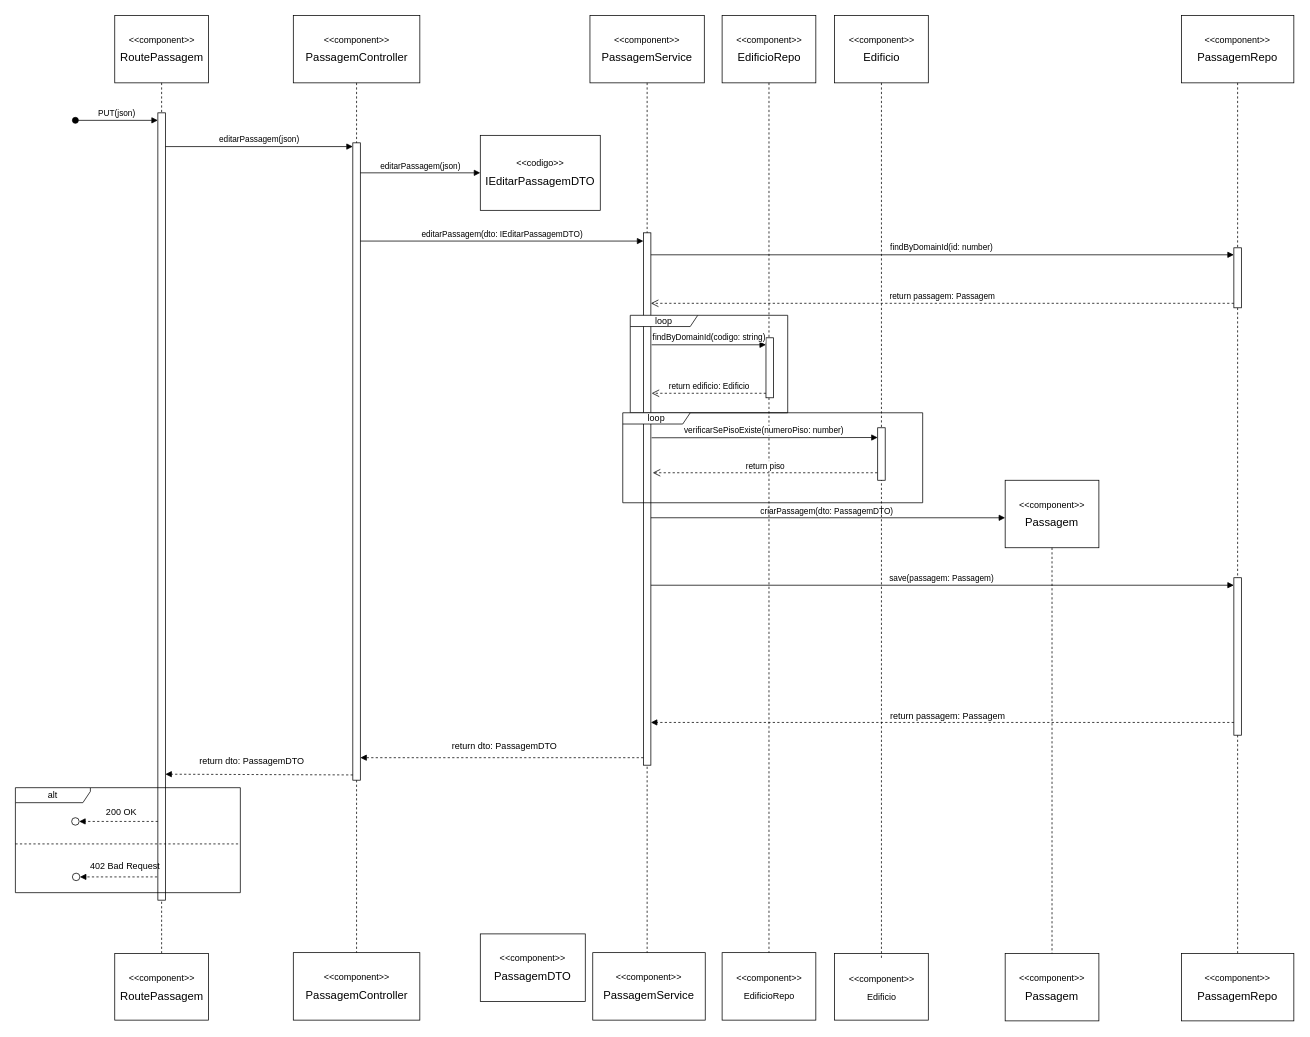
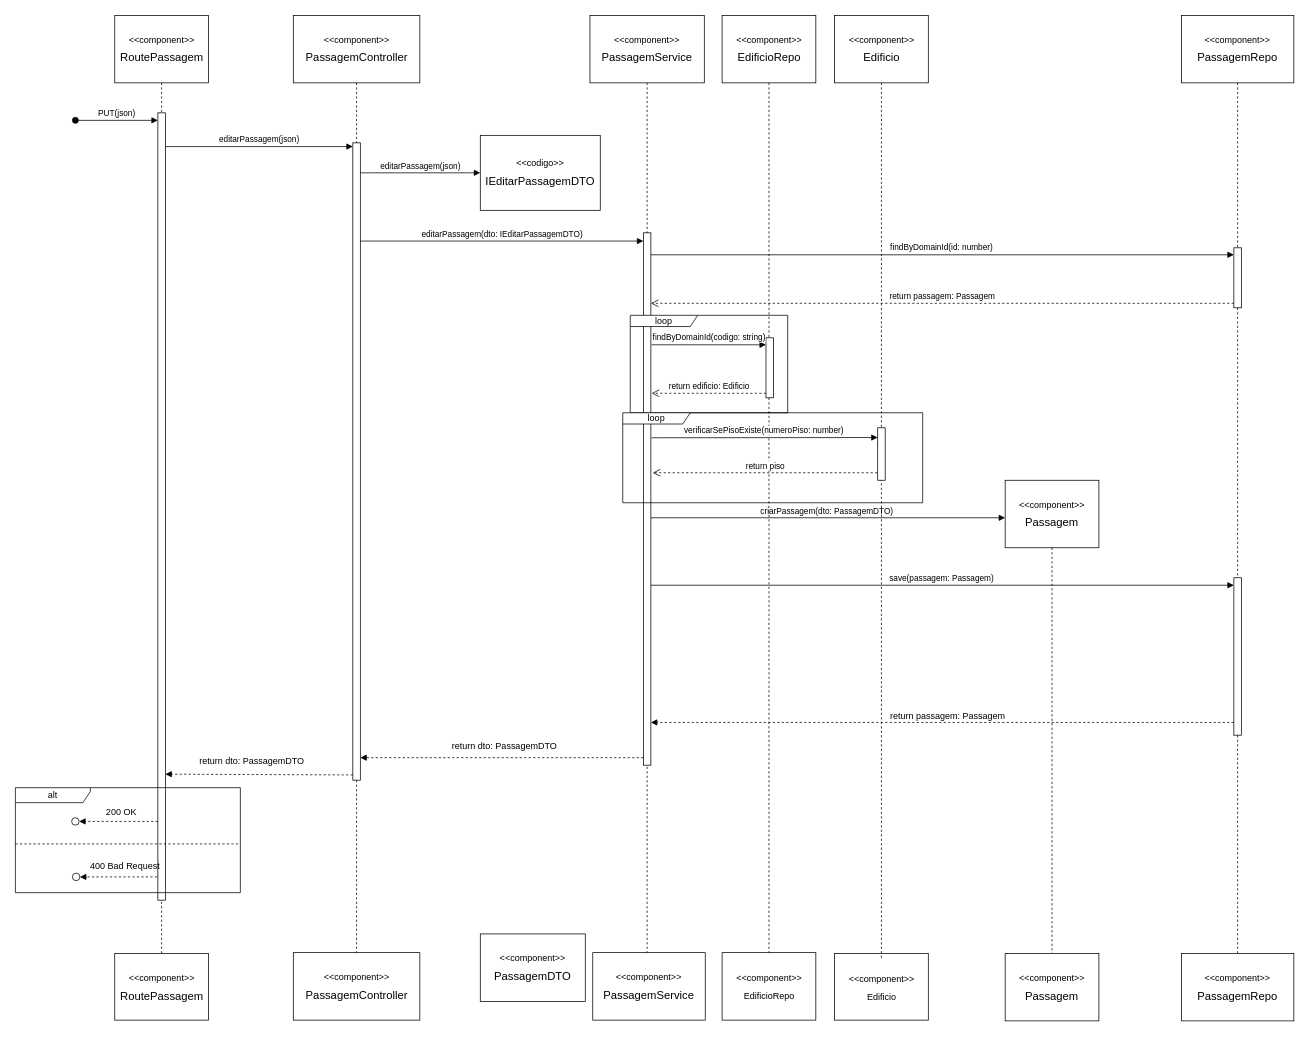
  <mxCell id="0" />
  <mxCell id="1" parent="0" />
  <mxCell id="2" value="&lt;p style=&quot;line-height: 100%;&quot;&gt;&amp;lt;&amp;lt;component&amp;gt;&amp;gt;&lt;/p&gt;&lt;p style=&quot;line-height: 100%;&quot;&gt;&lt;span style=&quot;font-size: 15px;&quot;&gt;PassagemController&lt;/span&gt;&lt;/p&gt;" style="shape=umlLifeline;perimeter=lifelinePerimeter;whiteSpace=wrap;html=1;container=1;dropTarget=0;collapsible=0;recursiveResize=0;outlineConnect=0;portConstraint=eastwest;newEdgeStyle={&quot;curved&quot;:0,&quot;rounded&quot;:0};size=90;" vertex="1" parent="1"><mxGeometry x="390.63" width="168.75" height="1300" as="geometry" y="20" /></mxCell>
  <mxCell id="3" value="&lt;p style=&quot;line-height: 100%;&quot;&gt;&amp;lt;&amp;lt;component&amp;gt;&amp;gt;&lt;/p&gt;&lt;p style=&quot;line-height: 100%;&quot;&gt;&lt;span style=&quot;font-size: 15px;&quot;&gt;RoutePassagem&lt;/span&gt;&lt;/p&gt;" style="shape=umlLifeline;perimeter=lifelinePerimeter;whiteSpace=wrap;html=1;container=1;dropTarget=0;collapsible=0;recursiveResize=0;outlineConnect=0;portConstraint=eastwest;newEdgeStyle={&quot;curved&quot;:0,&quot;rounded&quot;:0};size=90;" vertex="1" parent="1"><mxGeometry x="152.5" width="125" height="1280" as="geometry" y="20" /></mxCell>
  <mxCell id="4" value="" style="html=1;points=[[0,0,0,0,5],[0,1,0,0,-5],[1,0,0,0,5],[1,1,0,0,-5]];perimeter=orthogonalPerimeter;outlineConnect=0;targetShapes=umlLifeline;portConstraint=eastwest;newEdgeStyle={&quot;curved&quot;:0,&quot;rounded&quot;:0};" vertex="1" parent="1"><mxGeometry x="210" y="150" width="10" height="1050" as="geometry" /></mxCell>
  <mxCell id="5" value="" style="html=1;points=[[0,0,0,0,5],[0,1,0,0,-5],[1,0,0,0,5],[1,1,0,0,-5]];perimeter=orthogonalPerimeter;outlineConnect=0;targetShapes=umlLifeline;portConstraint=eastwest;newEdgeStyle={&quot;curved&quot;:0,&quot;rounded&quot;:0};" vertex="1" parent="1"><mxGeometry x="470" y="190" width="10" height="850" as="geometry" /></mxCell>
  <mxCell id="6" value="&lt;p style=&quot;line-height: 100%;&quot;&gt;&amp;lt;&amp;lt;component&amp;gt;&amp;gt;&lt;br&gt;&lt;/p&gt;&lt;p style=&quot;line-height: 100%;&quot;&gt;&lt;span style=&quot;font-size: 15px;&quot;&gt;PassagemService&lt;/span&gt;&lt;/p&gt;" style="shape=umlLifeline;perimeter=lifelinePerimeter;whiteSpace=wrap;html=1;container=1;dropTarget=0;collapsible=0;recursiveResize=0;outlineConnect=0;portConstraint=eastwest;newEdgeStyle={&quot;curved&quot;:0,&quot;rounded&quot;:0};size=90;" vertex="1" parent="1"><mxGeometry x="786.25" width="152.5" height="1260" as="geometry" y="20" /></mxCell>
  <mxCell id="7" value="&lt;p style=&quot;line-height: 100%;&quot;&gt;&amp;lt;&amp;lt;codigo&amp;gt;&amp;gt;&lt;br&gt;&lt;/p&gt;&lt;p style=&quot;line-height: 100%;&quot;&gt;&lt;span style=&quot;font-size: 15px;&quot;&gt;IEditarPassagemDTO&lt;/span&gt;&lt;/p&gt;" style="shape=umlLifeline;perimeter=lifelinePerimeter;whiteSpace=wrap;html=1;container=1;dropTarget=0;collapsible=0;recursiveResize=0;outlineConnect=0;portConstraint=eastwest;newEdgeStyle={&quot;curved&quot;:0,&quot;rounded&quot;:0};size=100;" vertex="1" parent="1"><mxGeometry x="640" y="180" width="160" height="100" as="geometry" /></mxCell>
  <mxCell id="8" value="&lt;p style=&quot;line-height: 100%;&quot;&gt;&amp;lt;&amp;lt;component&amp;gt;&amp;gt;&lt;br&gt;&lt;/p&gt;&lt;p style=&quot;line-height: 100%;&quot;&gt;&lt;span style=&quot;font-size: 15px;&quot;&gt;PassagemRepo&lt;/span&gt;&lt;/p&gt;" style="shape=umlLifeline;perimeter=lifelinePerimeter;whiteSpace=wrap;html=1;container=1;dropTarget=0;collapsible=0;recursiveResize=0;outlineConnect=0;portConstraint=eastwest;newEdgeStyle={&quot;curved&quot;:0,&quot;rounded&quot;:0};size=90;" vertex="1" parent="1"><mxGeometry x="1575" width="150" height="1280" as="geometry" y="20" /></mxCell>
  <mxCell id="9" value="" style="html=1;points=[[0,0,0,0,5],[0,1,0,0,-5],[1,0,0,0,5],[1,1,0,0,-5]];perimeter=orthogonalPerimeter;outlineConnect=0;targetShapes=umlLifeline;portConstraint=eastwest;newEdgeStyle={&quot;curved&quot;:0,&quot;rounded&quot;:0};" vertex="1" parent="8"><mxGeometry x="70" y="310" width="10" height="80" as="geometry" /></mxCell>
  <mxCell id="10" value="&lt;p style=&quot;line-height: 100%;&quot;&gt;&amp;lt;&amp;lt;component&amp;gt;&amp;gt;&lt;br&gt;&lt;/p&gt;&lt;p style=&quot;line-height: 100%;&quot;&gt;&lt;span style=&quot;font-size: 15px;&quot;&gt;Passagem&lt;/span&gt;&lt;/p&gt;" style="shape=umlLifeline;perimeter=lifelinePerimeter;whiteSpace=wrap;html=1;container=1;dropTarget=0;collapsible=0;recursiveResize=0;outlineConnect=0;portConstraint=eastwest;newEdgeStyle={&quot;curved&quot;:0,&quot;rounded&quot;:0};size=90;" vertex="1" parent="1"><mxGeometry x="1340" y="640" width="125" height="650" as="geometry" /></mxCell>
  <mxCell id="11" value="editarPassagem(json)" style="html=1;verticalAlign=bottom;endArrow=block;curved=0;rounded=0;entryX=0;entryY=0;entryDx=0;entryDy=5;entryPerimeter=0;" edge="1" parent="1" source="4" target="5"><mxGeometry width="80" relative="1" as="geometry"><mxPoint x="157.5" y="200" as="sourcePoint" /><mxPoint x="437.5" y="200" as="targetPoint" /></mxGeometry></mxCell>
  <mxCell id="12" value="editarPassagem(json)" style="html=1;verticalAlign=bottom;endArrow=block;curved=0;rounded=0;" edge="1" parent="1" source="5"><mxGeometry width="80" relative="1" as="geometry"><mxPoint x="490" y="230" as="sourcePoint" /><mxPoint x="640" y="230" as="targetPoint" /></mxGeometry></mxCell>
  <mxCell id="13" value="" style="html=1;points=[[0,0,0,0,5],[0,1,0,0,-5],[1,0,0,0,5],[1,1,0,0,-5]];perimeter=orthogonalPerimeter;outlineConnect=0;targetShapes=umlLifeline;portConstraint=eastwest;newEdgeStyle={&quot;curved&quot;:0,&quot;rounded&quot;:0};" vertex="1" parent="1"><mxGeometry x="857.5" y="310" width="10" height="710" as="geometry" /></mxCell>
  <mxCell id="14" value="editarPassagem(dto:&amp;nbsp;IEditarPassagemDTO)" style="html=1;verticalAlign=bottom;endArrow=block;curved=0;rounded=0;" edge="1" parent="1" target="13"><mxGeometry width="80" relative="1" as="geometry"><mxPoint x="480" y="321" as="sourcePoint" /><mxPoint x="685" y="320" as="targetPoint" /></mxGeometry></mxCell>
  <mxCell id="15" value="criarPassagem(dto: PassagemDTO)" style="html=1;verticalAlign=bottom;endArrow=block;curved=0;rounded=0;entryX=0;entryY=0.077;entryDx=0;entryDy=0;entryPerimeter=0;" edge="1" parent="1" target="10"><mxGeometry x="-0.004" width="80" relative="1" as="geometry"><mxPoint x="867.5" y="690" as="sourcePoint" /><mxPoint x="1330" y="690" as="targetPoint" /><mxPoint as="offset" /></mxGeometry></mxCell>
  <mxCell id="16" value="save(passagem: Passagem)" style="html=1;verticalAlign=bottom;endArrow=block;curved=0;rounded=0;" edge="1" parent="1" source="13"><mxGeometry x="-0.004" width="80" relative="1" as="geometry"><mxPoint x="962.5" y="780" as="sourcePoint" /><mxPoint x="1645" y="780" as="targetPoint" /><mxPoint as="offset" /></mxGeometry></mxCell>
  <mxCell id="17" value="" style="html=1;points=[[0,0,0,0,5],[0,1,0,0,-5],[1,0,0,0,5],[1,1,0,0,-5]];perimeter=orthogonalPerimeter;outlineConnect=0;targetShapes=umlLifeline;portConstraint=eastwest;newEdgeStyle={&quot;curved&quot;:0,&quot;rounded&quot;:0};" vertex="1" parent="1"><mxGeometry x="1645" y="770" width="10" height="210" as="geometry" /></mxCell>
  <mxCell id="18" value="PUT(json)" style="html=1;verticalAlign=bottom;startArrow=oval;startFill=1;endArrow=block;startSize=8;curved=0;rounded=0;" edge="1" parent="1"><mxGeometry x="0.005" width="60" relative="1" as="geometry"><mxPoint x="100" y="160" as="sourcePoint" /><mxPoint x="210" y="160" as="targetPoint" /><mxPoint as="offset" /></mxGeometry></mxCell>
  <mxCell id="19" value="" style="ellipse;html=1;" vertex="1" parent="1"><mxGeometry x="95" y="1090" width="10" height="10" as="geometry" /></mxCell>
  <mxCell id="20" value="&lt;p style=&quot;line-height: 100%;&quot;&gt;&amp;lt;&amp;lt;component&amp;gt;&amp;gt;&lt;br&gt;&lt;/p&gt;&lt;p style=&quot;line-height: 100%;&quot;&gt;&lt;span style=&quot;font-size: 15px;&quot;&gt;EdificioRepo&lt;/span&gt;&lt;/p&gt;" style="shape=umlLifeline;perimeter=lifelinePerimeter;whiteSpace=wrap;html=1;container=1;dropTarget=0;collapsible=0;recursiveResize=0;outlineConnect=0;portConstraint=eastwest;newEdgeStyle={&quot;curved&quot;:0,&quot;rounded&quot;:0};size=90;" vertex="1" parent="1"><mxGeometry x="962.5" width="125" height="1260" as="geometry" y="20" /></mxCell>
  <mxCell id="21" value="return edificio: Edificio" style="html=1;verticalAlign=bottom;endArrow=open;dashed=1;endSize=8;curved=0;rounded=0;" edge="1" parent="20"><mxGeometry relative="1" as="geometry"><mxPoint x="58.5" y="504" as="sourcePoint" /><mxPoint x="-94.0" y="504" as="targetPoint" /></mxGeometry></mxCell>
  <mxCell id="22" value="" style="html=1;points=[[0,0,0,0,5],[0,1,0,0,-5],[1,0,0,0,5],[1,1,0,0,-5]];perimeter=orthogonalPerimeter;outlineConnect=0;targetShapes=umlLifeline;portConstraint=eastwest;newEdgeStyle={&quot;curved&quot;:0,&quot;rounded&quot;:0};" vertex="1" parent="20"><mxGeometry x="58.5" y="430" width="10" height="80" as="geometry" /></mxCell>
  <mxCell id="23" value="findByDomainId(codigo: string)" style="html=1;verticalAlign=bottom;endArrow=block;curved=0;rounded=0;" edge="1" parent="20" target="22"><mxGeometry x="-0.004" width="80" relative="1" as="geometry"><mxPoint x="-94" y="439.33" as="sourcePoint" /><mxPoint x="68.5" y="439" as="targetPoint" /><mxPoint as="offset" /></mxGeometry></mxCell>
  <mxCell id="24" value="return passagem: Passagem" style="html=1;verticalAlign=bottom;endArrow=open;dashed=1;endSize=8;curved=0;rounded=0;" edge="1" parent="20" source="9"><mxGeometry relative="1" as="geometry"><mxPoint x="57.5" y="384" as="sourcePoint" /><mxPoint x="-95.0" y="384" as="targetPoint" /></mxGeometry></mxCell>
  <mxCell id="25" value="findByDomainId(id: number)" style="html=1;verticalAlign=bottom;endArrow=block;curved=0;rounded=0;" edge="1" parent="20" target="9"><mxGeometry x="-0.004" width="80" relative="1" as="geometry"><mxPoint x="-95" y="319.33" as="sourcePoint" /><mxPoint x="67.5" y="319" as="targetPoint" /><mxPoint as="offset" /></mxGeometry></mxCell>
  <mxCell id="26" value="&lt;p style=&quot;line-height: 100%;&quot;&gt;&amp;lt;&amp;lt;component&amp;gt;&amp;gt;&lt;br&gt;&lt;/p&gt;&lt;p style=&quot;line-height: 100%;&quot;&gt;&lt;span style=&quot;font-size: 15px;&quot;&gt;PassagemRepo&lt;/span&gt;&lt;/p&gt;" style="shape=umlLifeline;perimeter=lifelinePerimeter;whiteSpace=wrap;html=1;container=1;dropTarget=0;collapsible=0;recursiveResize=0;outlineConnect=0;portConstraint=eastwest;newEdgeStyle={&quot;curved&quot;:0,&quot;rounded&quot;:0};size=90;" vertex="1" parent="1"><mxGeometry x="1575" y="1271" width="150" height="90" as="geometry" /></mxCell>
  <mxCell id="27" value="&lt;p style=&quot;line-height: 100%;&quot;&gt;&amp;lt;&amp;lt;component&amp;gt;&amp;gt;&lt;br&gt;&lt;/p&gt;&lt;p style=&quot;line-height: 100%;&quot;&gt;&lt;span style=&quot;font-size: 15px;&quot;&gt;Passagem&lt;/span&gt;&lt;/p&gt;" style="shape=umlLifeline;perimeter=lifelinePerimeter;whiteSpace=wrap;html=1;container=1;dropTarget=0;collapsible=0;recursiveResize=0;outlineConnect=0;portConstraint=eastwest;newEdgeStyle={&quot;curved&quot;:0,&quot;rounded&quot;:0};size=90;" vertex="1" parent="1"><mxGeometry x="1340" y="1271" width="125" height="90" as="geometry" /></mxCell>
  <mxCell id="28" value="" style="html=1;verticalAlign=bottom;labelBackgroundColor=none;endArrow=block;endFill=1;dashed=1;rounded=0;" edge="1" parent="1"><mxGeometry width="160" relative="1" as="geometry"><mxPoint x="857.5" y="1010" as="sourcePoint" /><mxPoint x="480" y="1010" as="targetPoint" /></mxGeometry></mxCell>
  <mxCell id="29" value="&lt;p style=&quot;line-height: 100%;&quot;&gt;&amp;lt;&amp;lt;component&amp;gt;&amp;gt;&lt;br&gt;&lt;/p&gt;&lt;p style=&quot;line-height: 100%;&quot;&gt;Edificio&lt;br&gt;&lt;/p&gt;" style="shape=umlLifeline;perimeter=lifelinePerimeter;whiteSpace=wrap;html=1;container=1;dropTarget=0;collapsible=0;recursiveResize=0;outlineConnect=0;portConstraint=eastwest;newEdgeStyle={&quot;curved&quot;:0,&quot;rounded&quot;:0};size=90;" vertex="1" parent="1"><mxGeometry x="1112.5" y="1271" width="125" height="89" as="geometry" /></mxCell>
  <mxCell id="30" value="" style="html=1;verticalAlign=bottom;labelBackgroundColor=none;endArrow=block;endFill=1;dashed=1;rounded=0;exitX=0;exitY=1;exitDx=0;exitDy=-5;exitPerimeter=0;" edge="1" parent="1"><mxGeometry width="160" relative="1" as="geometry"><mxPoint x="470" y="1033" as="sourcePoint" /><mxPoint x="220" y="1032" as="targetPoint" /></mxGeometry></mxCell>
  <mxCell id="31" value="" style="html=1;verticalAlign=bottom;labelBackgroundColor=none;endArrow=block;endFill=1;dashed=1;rounded=0;entryX=1;entryY=0.5;entryDx=0;entryDy=0;" edge="1" parent="1" target="19"><mxGeometry width="160" relative="1" as="geometry"><mxPoint x="210" y="1095" as="sourcePoint" /><mxPoint x="478" y="1135" as="targetPoint" /></mxGeometry></mxCell>
  <mxCell id="32" value="" style="html=1;verticalAlign=bottom;labelBackgroundColor=none;endArrow=block;endFill=1;dashed=1;rounded=0;" edge="1" parent="1"><mxGeometry width="160" relative="1" as="geometry"><mxPoint x="1645" y="963" as="sourcePoint" /><mxPoint x="867.5" y="963" as="targetPoint" /></mxGeometry></mxCell>
  <mxCell id="33" value="return&amp;nbsp;passagem: Passagem" style="text;html=1;align=center;verticalAlign=middle;resizable=0;points=[];autosize=1;strokeColor=none;fillColor=none;" vertex="1" parent="1"><mxGeometry x="1172.5" y="940" width="180" height="30" as="geometry" /></mxCell>
  <mxCell id="34" value="return&amp;nbsp;dto: PassagemDTO" style="text;html=1;align=center;verticalAlign=middle;resizable=0;points=[];autosize=1;strokeColor=none;fillColor=none;" vertex="1" parent="1"><mxGeometry x="592" y="980" width="160" height="30" as="geometry" /></mxCell>
  <mxCell id="35" value="return&amp;nbsp;dto: PassagemDTO" style="text;html=1;align=center;verticalAlign=middle;resizable=0;points=[];autosize=1;strokeColor=none;fillColor=none;" vertex="1" parent="1"><mxGeometry x="255" y="1000" width="160" height="30" as="geometry" /></mxCell>
  <mxCell id="36" value="200 OK" style="text;html=1;align=center;verticalAlign=middle;resizable=0;points=[];autosize=1;strokeColor=none;fillColor=none;" vertex="1" parent="1"><mxGeometry x="131" y="1068" width="60" height="30" as="geometry" /></mxCell>
  <mxCell id="37" value="&lt;p style=&quot;line-height: 100%;&quot;&gt;&amp;lt;&amp;lt;component&amp;gt;&amp;gt;&lt;br&gt;&lt;/p&gt;&lt;p style=&quot;line-height: 100%;&quot;&gt;EdificioRepo&lt;br&gt;&lt;/p&gt;" style="shape=umlLifeline;perimeter=lifelinePerimeter;whiteSpace=wrap;html=1;container=1;dropTarget=0;collapsible=0;recursiveResize=0;outlineConnect=0;portConstraint=eastwest;newEdgeStyle={&quot;curved&quot;:0,&quot;rounded&quot;:0};size=90;" vertex="1" parent="1"><mxGeometry x="962.5" y="1270" width="125" height="90" as="geometry" /></mxCell>
  <mxCell id="38" value="&lt;p style=&quot;line-height: 100%;&quot;&gt;&amp;lt;&amp;lt;component&amp;gt;&amp;gt;&lt;br&gt;&lt;/p&gt;&lt;p style=&quot;line-height: 100%;&quot;&gt;&lt;span style=&quot;font-size: 15px;&quot;&gt;PassagemService&lt;/span&gt;&lt;/p&gt;" style="shape=umlLifeline;perimeter=lifelinePerimeter;whiteSpace=wrap;html=1;container=1;dropTarget=0;collapsible=0;recursiveResize=0;outlineConnect=0;portConstraint=eastwest;newEdgeStyle={&quot;curved&quot;:0,&quot;rounded&quot;:0};size=90;" vertex="1" parent="1"><mxGeometry x="790" y="1270" width="150" height="90" as="geometry" /></mxCell>
  <mxCell id="39" value="&lt;p style=&quot;line-height: 100%;&quot;&gt;&amp;lt;&amp;lt;component&amp;gt;&amp;gt;&lt;br&gt;&lt;/p&gt;&lt;p style=&quot;line-height: 100%;&quot;&gt;&lt;span style=&quot;font-size: 15px;&quot;&gt;PassagemDTO&lt;/span&gt;&lt;/p&gt;" style="shape=umlLifeline;perimeter=lifelinePerimeter;whiteSpace=wrap;html=1;container=1;dropTarget=0;collapsible=0;recursiveResize=0;outlineConnect=0;portConstraint=eastwest;newEdgeStyle={&quot;curved&quot;:0,&quot;rounded&quot;:0};size=100;" vertex="1" parent="1"><mxGeometry x="640" y="1245" width="140" height="90" as="geometry" /></mxCell>
  <mxCell id="40" value="&lt;p style=&quot;line-height: 100%;&quot;&gt;&amp;lt;&amp;lt;component&amp;gt;&amp;gt;&lt;/p&gt;&lt;p style=&quot;line-height: 100%;&quot;&gt;&lt;span style=&quot;font-size: 15px;&quot;&gt;PassagemController&lt;/span&gt;&lt;/p&gt;" style="shape=umlLifeline;perimeter=lifelinePerimeter;whiteSpace=wrap;html=1;container=1;dropTarget=0;collapsible=0;recursiveResize=0;outlineConnect=0;portConstraint=eastwest;newEdgeStyle={&quot;curved&quot;:0,&quot;rounded&quot;:0};size=90;" vertex="1" parent="1"><mxGeometry x="390.62" y="1270" width="168.75" height="90" as="geometry" /></mxCell>
  <mxCell id="41" value="&lt;p style=&quot;line-height: 100%;&quot;&gt;&amp;lt;&amp;lt;component&amp;gt;&amp;gt;&lt;/p&gt;&lt;p style=&quot;line-height: 100%;&quot;&gt;&lt;span style=&quot;font-size: 15px;&quot;&gt;RoutePassagem&lt;/span&gt;&lt;/p&gt;" style="shape=umlLifeline;perimeter=lifelinePerimeter;whiteSpace=wrap;html=1;container=1;dropTarget=0;collapsible=0;recursiveResize=0;outlineConnect=0;portConstraint=eastwest;newEdgeStyle={&quot;curved&quot;:0,&quot;rounded&quot;:0};size=90;" vertex="1" parent="1"><mxGeometry x="152.5" y="1271" width="125" height="89" as="geometry" /></mxCell>
  <mxCell id="42" value="alt" style="shape=umlFrame;whiteSpace=wrap;html=1;pointerEvents=0;recursiveResize=0;container=1;collapsible=0;width=100;height=20;" vertex="1" parent="1"><mxGeometry y="1050" width="300" height="140" as="geometry" x="20" /></mxCell>
  <mxCell id="43" value="" style="line;strokeWidth=1;dashed=1;labelPosition=center;verticalLabelPosition=bottom;align=left;verticalAlign=top;spacingLeft=20;spacingTop=15;html=1;whiteSpace=wrap;" vertex="1" parent="42"><mxGeometry y="70" width="300" height="10" as="geometry" /></mxCell>
- <mxCell id="44" value="402&amp;nbsp;Bad Request" style="text;html=1;align=center;verticalAlign=middle;resizable=0;points=[];autosize=1;strokeColor=none;fillColor=none;" vertex="1" parent="42"><mxGeometry x="86" y="90" width="120" height="30" as="geometry" /></mxCell>
+ <mxCell id="44" value="400&amp;nbsp;Bad Request" style="text;html=1;align=center;verticalAlign=middle;resizable=0;points=[];autosize=1;strokeColor=none;fillColor=none;" vertex="1" parent="42"><mxGeometry x="86" y="90" width="120" height="30" as="geometry" /></mxCell>
  <mxCell id="45" value="" style="html=1;verticalAlign=bottom;labelBackgroundColor=none;endArrow=block;endFill=1;dashed=1;rounded=0;entryX=1;entryY=0.5;entryDx=0;entryDy=0;" edge="1" parent="42" target="46"><mxGeometry width="160" relative="1" as="geometry"><mxPoint x="189" y="119" as="sourcePoint" /><mxPoint x="459" y="159" as="targetPoint" /><Array as="points"><mxPoint x="119" y="119" /></Array></mxGeometry></mxCell>
  <mxCell id="46" value="" style="ellipse;html=1;" vertex="1" parent="42"><mxGeometry x="76" y="114" width="10" height="10" as="geometry" /></mxCell>
  <mxCell id="47" value="loop" style="shape=umlFrame;whiteSpace=wrap;html=1;pointerEvents=0;recursiveResize=0;container=1;collapsible=0;width=90;height=15;" vertex="1" parent="1"><mxGeometry x="840" y="420" width="210" height="130" as="geometry" /></mxCell>
  <mxCell id="48" value="&lt;p style=&quot;line-height: 100%;&quot;&gt;&amp;lt;&amp;lt;component&amp;gt;&amp;gt;&lt;br&gt;&lt;/p&gt;&lt;p style=&quot;line-height: 100%;&quot;&gt;&lt;span style=&quot;font-size: 15px;&quot;&gt;Edificio&lt;/span&gt;&lt;/p&gt;" style="shape=umlLifeline;perimeter=lifelinePerimeter;whiteSpace=wrap;html=1;container=1;dropTarget=0;collapsible=0;recursiveResize=0;outlineConnect=0;portConstraint=eastwest;newEdgeStyle={&quot;curved&quot;:0,&quot;rounded&quot;:0};size=90;" vertex="1" parent="1"><mxGeometry x="1112.5" width="125" height="1260" as="geometry" y="20" /></mxCell>
  <mxCell id="49" value="" style="html=1;points=[[0,0,0,0,5],[0,1,0,0,-5],[1,0,0,0,5],[1,1,0,0,-5]];perimeter=orthogonalPerimeter;outlineConnect=0;targetShapes=umlLifeline;portConstraint=eastwest;newEdgeStyle={&quot;curved&quot;:0,&quot;rounded&quot;:0};" vertex="1" parent="48"><mxGeometry x="57.5" y="550" width="10" height="70" as="geometry" /></mxCell>
  <mxCell id="50" value="verificarSePisoExiste(numeroPiso: number)" style="html=1;verticalAlign=bottom;endArrow=block;curved=0;rounded=0;" edge="1" parent="1"><mxGeometry x="-0.004" width="80" relative="1" as="geometry"><mxPoint x="868.5" y="583.33" as="sourcePoint" /><mxPoint x="1170" y="583" as="targetPoint" /><mxPoint as="offset" /></mxGeometry></mxCell>
  <mxCell id="51" value="return piso" style="html=1;verticalAlign=bottom;endArrow=open;dashed=1;endSize=8;curved=0;rounded=0;" edge="1" parent="1"><mxGeometry relative="1" as="geometry"><mxPoint x="1169.5" y="630" as="sourcePoint" /><mxPoint x="870" y="630" as="targetPoint" /></mxGeometry></mxCell>
  <mxCell id="52" value="loop" style="shape=umlFrame;whiteSpace=wrap;html=1;pointerEvents=0;recursiveResize=0;container=1;collapsible=0;width=90;height=15;" vertex="1" parent="1"><mxGeometry x="830" y="550" width="400" height="120" as="geometry" /></mxCell>
